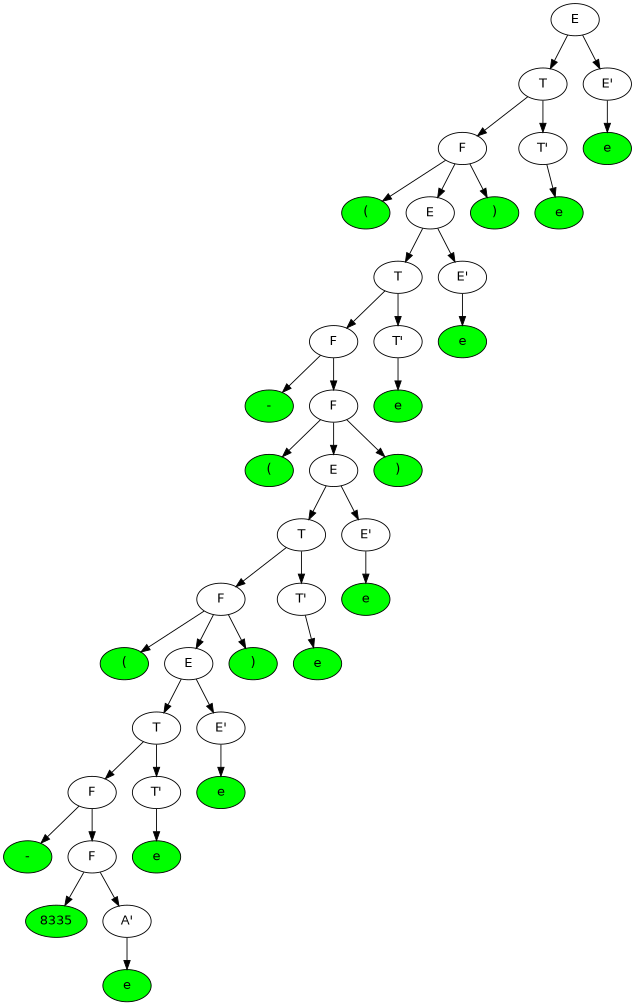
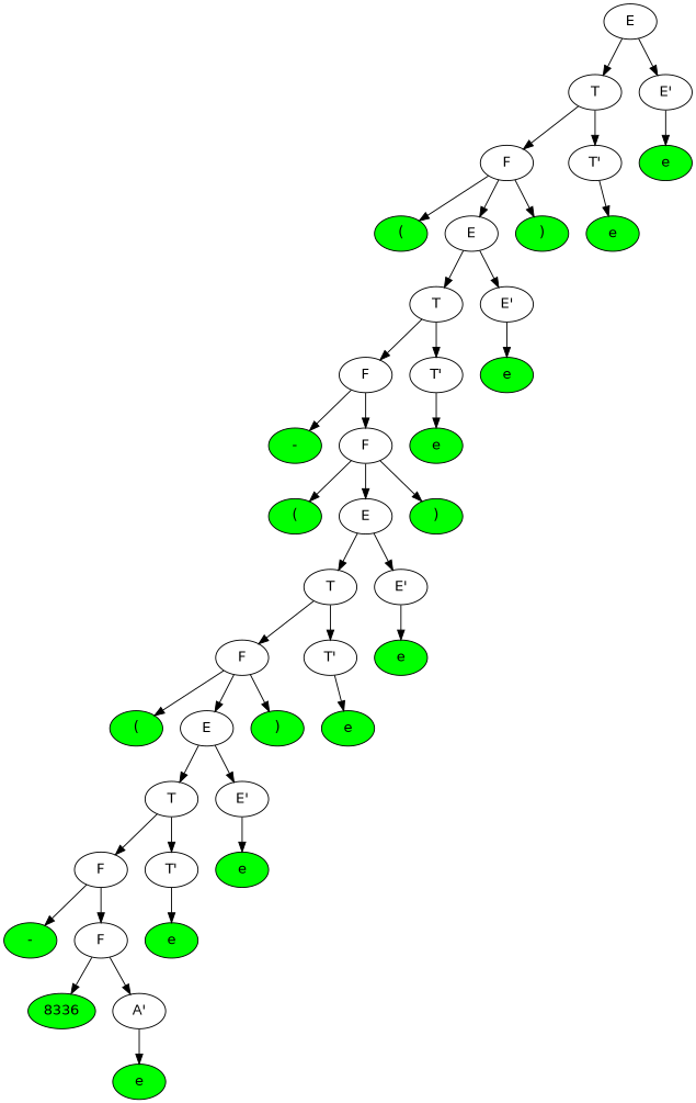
  digraph {
    ordering=out
    fontname="DejaVu Sans"
    node [fontname="DejaVu Sans"]
    edge [fontname="DejaVu Sans"]
    n1 [label=E]
    n2 [label=T]
    n3 [label="E'"]
    n4 [label=F]
    n5 [label="T'"]
    n6 [fillcolor=green label="(" style=filled]
    n7 [label=E]
    n8 [fillcolor=green label=")" style=filled]
    n9 [label=T]
    n10 [label="E'"]
    n11 [label=F]
    n12 [label="T'"]
    n13 [fillcolor=green label="-" style=filled]
    n14 [label=F]
    n15 [fillcolor=green label="(" style=filled]
    n16 [label=E]
    n17 [fillcolor=green label=")" style=filled]
    n18 [label=T]
    n19 [label="E'"]
    n20 [label=F]
    n21 [label="T'"]
    n22 [fillcolor=green label="(" style=filled]
    n23 [label=E]
    n24 [fillcolor=green label=")" style=filled]
    n25 [label=T]
    n26 [label="E'"]
    n27 [label=F]
    n28 [label="T'"]
    n29 [fillcolor=green label="-" style=filled]
    n30 [label=F]
-   n31 [fillcolor=green label=8335 style=filled]
+   n31 [fillcolor=green label=8336 style=filled]
    n32 [label="A'"]
    n33 [fillcolor=green label=e style=filled]
    n34 [fillcolor=green label=e style=filled]
    n35 [fillcolor=green label=e style=filled]
    n36 [fillcolor=green label=e style=filled]
    n37 [fillcolor=green label=e style=filled]
    n38 [fillcolor=green label=e style=filled]
    n39 [fillcolor=green label=e style=filled]
    n40 [fillcolor=green label=e style=filled]
    n41 [fillcolor=green label=e style=filled]
    n1 -> n2
    n1 -> n3
    n2 -> n4
    n2 -> n5
    n3 -> n41
    n4 -> n6
    n4 -> n7
    n4 -> n8
    n5 -> n40
    n7 -> n9
    n7 -> n10
    n9 -> n11
    n9 -> n12
    n10 -> n39
    n11 -> n13
    n11 -> n14
    n12 -> n38
    n14 -> n15
    n14 -> n16
    n14 -> n17
    n16 -> n18
    n16 -> n19
    n18 -> n20
    n18 -> n21
    n19 -> n37
    n20 -> n22
    n20 -> n23
    n20 -> n24
    n21 -> n36
    n23 -> n25
    n23 -> n26
    n25 -> n27
    n25 -> n28
    n26 -> n35
    n27 -> n29
    n27 -> n30
    n28 -> n34
    n30 -> n31
    n30 -> n32
    n32 -> n33
  }
